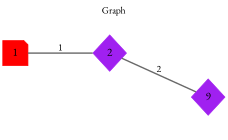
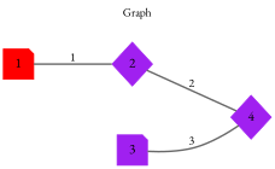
  graph {
    fontname="EB Garamond"
    label="Graph"
    labelloc=top
    nodesep=0.8
    rankdir=LR
    ranksep=1.2
    node [color=purple fontname="EB Garamond" fontsize=16 shape=note style=filled]
    edge [arrowhead=open color=dimgray fontname="EB Garamond" penwidth=2.0 style=solid]
    1 [color=red height=0.5 width=0.5]
    2 [height=0.5 shape=diamond width=0.5]
-   4 [height=0.5 shape=diamond width=0.5 label=9]
+   4 [height=0.5 shape=diamond width=0.5]
+   3 [height=0.5 width=0.5]
    1 -- 2 [label=1 style=bold]
    2 -- 4 [label=2]
+   3 -- 4 [label=3]
  }
